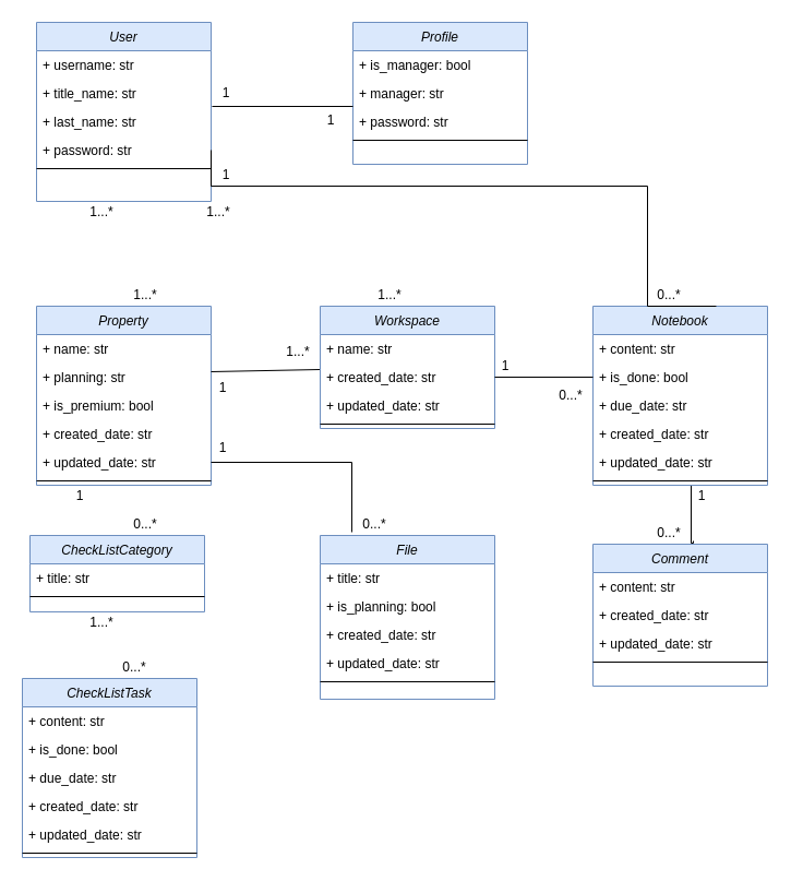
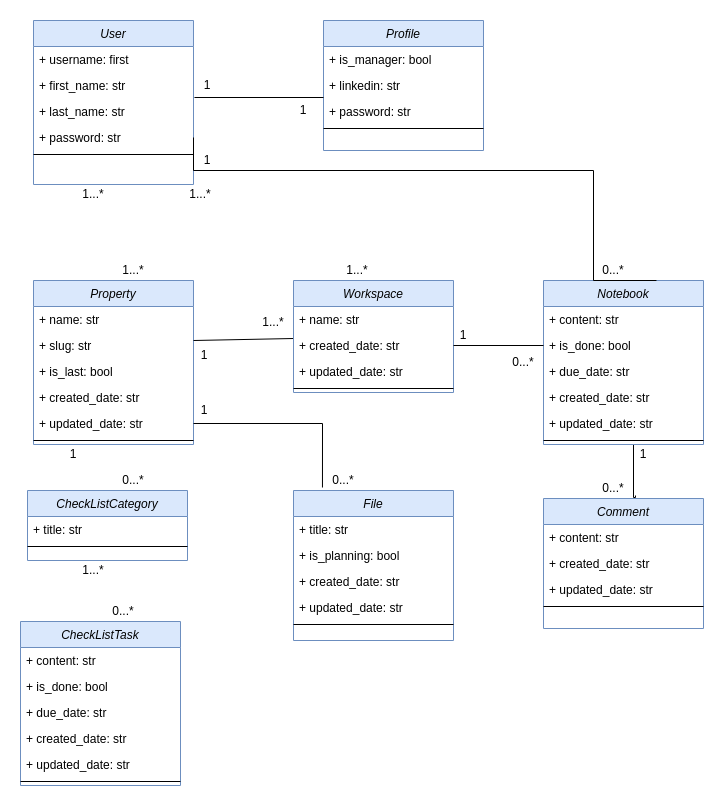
  <mxCell id="0" />
  <mxCell id="1" parent="0" />
  <mxCell id="2" value="User" style="swimlane;fontStyle=2;align=center;verticalAlign=top;childLayout=stackLayout;horizontal=1;startSize=26;horizontalStack=0;resizeParent=1;resizeLast=0;collapsible=1;marginBottom=0;rounded=0;shadow=0;strokeWidth=1;fillColor=#dae8fc;strokeColor=#6c8ebf;" parent="1" vertex="1"><mxGeometry x="33" y="20" width="160" height="164" as="geometry"><mxRectangle x="230" y="140" width="160" height="26" as="alternateBounds" /></mxGeometry></mxCell>
- <mxCell id="3" value="+ username: str" style="text;align=left;verticalAlign=top;spacingLeft=4;spacingRight=4;overflow=hidden;rotatable=0;points=[[0,0.5],[1,0.5]];portConstraint=eastwest;" vertex="1" parent="2"><mxGeometry y="26" width="160" height="26" as="geometry" /></mxCell>
- <mxCell id="4" value="+ title_name: str" style="text;align=left;verticalAlign=top;spacingLeft=4;spacingRight=4;overflow=hidden;rotatable=0;points=[[0,0.5],[1,0.5]];portConstraint=eastwest;" vertex="1" parent="2"><mxGeometry y="52" width="160" height="26" as="geometry" /></mxCell>
+ <mxCell id="3" value="+ username: first" style="text;align=left;verticalAlign=top;spacingLeft=4;spacingRight=4;overflow=hidden;rotatable=0;points=[[0,0.5],[1,0.5]];portConstraint=eastwest;" vertex="1" parent="2"><mxGeometry y="26" width="160" height="26" as="geometry" /></mxCell>
+ <mxCell id="4" value="+ first_name: str" style="text;align=left;verticalAlign=top;spacingLeft=4;spacingRight=4;overflow=hidden;rotatable=0;points=[[0,0.5],[1,0.5]];portConstraint=eastwest;" vertex="1" parent="2"><mxGeometry y="52" width="160" height="26" as="geometry" /></mxCell>
  <mxCell id="5" value="+ last_name: str" style="text;align=left;verticalAlign=top;spacingLeft=4;spacingRight=4;overflow=hidden;rotatable=0;points=[[0,0.5],[1,0.5]];portConstraint=eastwest;" vertex="1" parent="2"><mxGeometry y="78" width="160" height="26" as="geometry" /></mxCell>
  <mxCell id="6" value="+ password: str" style="text;align=left;verticalAlign=top;spacingLeft=4;spacingRight=4;overflow=hidden;rotatable=0;points=[[0,0.5],[1,0.5]];portConstraint=eastwest;" parent="2" vertex="1"><mxGeometry y="104" width="160" height="26" as="geometry" /></mxCell>
  <mxCell id="7" value="" style="line;html=1;strokeWidth=1;align=left;verticalAlign=middle;spacingTop=-1;spacingLeft=3;spacingRight=3;rotatable=0;labelPosition=right;points=[];portConstraint=eastwest;" parent="2" vertex="1"><mxGeometry y="130" width="160" height="8" as="geometry" /></mxCell>
  <mxCell id="8" value="Profile" style="swimlane;fontStyle=2;align=center;verticalAlign=top;childLayout=stackLayout;horizontal=1;startSize=26;horizontalStack=0;resizeParent=1;resizeLast=0;collapsible=1;marginBottom=0;rounded=0;shadow=0;strokeWidth=1;fillColor=#dae8fc;strokeColor=#6c8ebf;" vertex="1" parent="1"><mxGeometry x="323" y="20" width="160" height="130" as="geometry"><mxRectangle x="320" y="80" width="160" height="26" as="alternateBounds" /></mxGeometry></mxCell>
  <mxCell id="9" value="+ is_manager: bool" style="text;align=left;verticalAlign=top;spacingLeft=4;spacingRight=4;overflow=hidden;rotatable=0;points=[[0,0.5],[1,0.5]];portConstraint=eastwest;" vertex="1" parent="8"><mxGeometry y="26" width="160" height="26" as="geometry" /></mxCell>
- <mxCell id="10" value="+ manager: str" style="text;align=left;verticalAlign=top;spacingLeft=4;spacingRight=4;overflow=hidden;rotatable=0;points=[[0,0.5],[1,0.5]];portConstraint=eastwest;" vertex="1" parent="8"><mxGeometry y="52" width="160" height="26" as="geometry" /></mxCell>
+ <mxCell id="10" value="+ linkedin: str" style="text;align=left;verticalAlign=top;spacingLeft=4;spacingRight=4;overflow=hidden;rotatable=0;points=[[0,0.5],[1,0.5]];portConstraint=eastwest;" vertex="1" parent="8"><mxGeometry y="52" width="160" height="26" as="geometry" /></mxCell>
  <mxCell id="11" value="+ password: str" style="text;align=left;verticalAlign=top;spacingLeft=4;spacingRight=4;overflow=hidden;rotatable=0;points=[[0,0.5],[1,0.5]];portConstraint=eastwest;" vertex="1" parent="8"><mxGeometry y="78" width="160" height="26" as="geometry" /></mxCell>
  <mxCell id="12" value="" style="line;html=1;strokeWidth=1;align=left;verticalAlign=middle;spacingTop=-1;spacingLeft=3;spacingRight=3;rotatable=0;labelPosition=right;points=[];portConstraint=eastwest;" vertex="1" parent="8"><mxGeometry y="104" width="160" height="8" as="geometry" /></mxCell>
  <mxCell id="13" value="" style="endArrow=none;html=1;exitX=1.006;exitY=-0.038;exitDx=0;exitDy=0;exitPerimeter=0;entryX=0;entryY=-0.038;entryDx=0;entryDy=0;entryPerimeter=0;" edge="1" parent="1" source="5" target="11"><mxGeometry width="50" height="50" relative="1" as="geometry"><mxPoint x="673" y="420" as="sourcePoint" /><mxPoint x="723" y="370" as="targetPoint" /></mxGeometry></mxCell>
  <mxCell id="14" value="1" style="text;html=1;strokeColor=none;fillColor=none;align=center;verticalAlign=middle;whiteSpace=wrap;rounded=0;" vertex="1" parent="1"><mxGeometry x="283" y="100" width="40" height="20" as="geometry" /></mxCell>
  <mxCell id="15" value="1" style="text;html=1;strokeColor=none;fillColor=none;align=center;verticalAlign=middle;whiteSpace=wrap;rounded=0;" vertex="1" parent="1"><mxGeometry x="187" y="75" width="40" height="20" as="geometry" /></mxCell>
  <mxCell id="16" value="Property" style="swimlane;fontStyle=2;align=center;verticalAlign=top;childLayout=stackLayout;horizontal=1;startSize=26;horizontalStack=0;resizeParent=1;resizeLast=0;collapsible=1;marginBottom=0;rounded=0;shadow=0;strokeWidth=1;fillColor=#dae8fc;strokeColor=#6c8ebf;" vertex="1" parent="1"><mxGeometry x="33" y="280" width="160" height="164" as="geometry"><mxRectangle x="230" y="140" width="160" height="26" as="alternateBounds" /></mxGeometry></mxCell>
  <mxCell id="17" value="+ name: str" style="text;align=left;verticalAlign=top;spacingLeft=4;spacingRight=4;overflow=hidden;rotatable=0;points=[[0,0.5],[1,0.5]];portConstraint=eastwest;" vertex="1" parent="16"><mxGeometry y="26" width="160" height="26" as="geometry" /></mxCell>
- <mxCell id="18" value="+ planning: str" style="text;align=left;verticalAlign=top;spacingLeft=4;spacingRight=4;overflow=hidden;rotatable=0;points=[[0,0.5],[1,0.5]];portConstraint=eastwest;" vertex="1" parent="16"><mxGeometry y="52" width="160" height="26" as="geometry" /></mxCell>
- <mxCell id="19" value="+ is_premium: bool" style="text;align=left;verticalAlign=top;spacingLeft=4;spacingRight=4;overflow=hidden;rotatable=0;points=[[0,0.5],[1,0.5]];portConstraint=eastwest;" vertex="1" parent="16"><mxGeometry y="78" width="160" height="26" as="geometry" /></mxCell>
+ <mxCell id="18" value="+ slug: str" style="text;align=left;verticalAlign=top;spacingLeft=4;spacingRight=4;overflow=hidden;rotatable=0;points=[[0,0.5],[1,0.5]];portConstraint=eastwest;" vertex="1" parent="16"><mxGeometry y="52" width="160" height="26" as="geometry" /></mxCell>
+ <mxCell id="19" value="+ is_last: bool" style="text;align=left;verticalAlign=top;spacingLeft=4;spacingRight=4;overflow=hidden;rotatable=0;points=[[0,0.5],[1,0.5]];portConstraint=eastwest;" vertex="1" parent="16"><mxGeometry y="78" width="160" height="26" as="geometry" /></mxCell>
  <mxCell id="20" value="+ created_date: str" style="text;align=left;verticalAlign=top;spacingLeft=4;spacingRight=4;overflow=hidden;rotatable=0;points=[[0,0.5],[1,0.5]];portConstraint=eastwest;" vertex="1" parent="16"><mxGeometry y="104" width="160" height="26" as="geometry" /></mxCell>
  <mxCell id="21" value="+ updated_date: str" style="text;align=left;verticalAlign=top;spacingLeft=4;spacingRight=4;overflow=hidden;rotatable=0;points=[[0,0.5],[1,0.5]];portConstraint=eastwest;" vertex="1" parent="16"><mxGeometry y="130" width="160" height="26" as="geometry" /></mxCell>
  <mxCell id="22" value="" style="line;html=1;strokeWidth=1;align=left;verticalAlign=middle;spacingTop=-1;spacingLeft=3;spacingRight=3;rotatable=0;labelPosition=right;points=[];portConstraint=eastwest;" vertex="1" parent="16"><mxGeometry y="156" width="160" height="8" as="geometry" /></mxCell>
  <mxCell id="23" value="1...*" style="text;html=1;strokeColor=none;fillColor=none;align=center;verticalAlign=middle;whiteSpace=wrap;rounded=0;" vertex="1" parent="1"><mxGeometry x="113" y="260" width="40" height="20" as="geometry" /></mxCell>
  <mxCell id="24" value="1...*" style="text;html=1;strokeColor=none;fillColor=none;align=center;verticalAlign=middle;whiteSpace=wrap;rounded=0;" vertex="1" parent="1"><mxGeometry x="73" y="184" width="40" height="20" as="geometry" /></mxCell>
  <mxCell id="25" value="" style="endArrow=none;html=1;exitX=1.006;exitY=-0.038;exitDx=0;exitDy=0;exitPerimeter=0;entryX=0;entryY=0.231;entryDx=0;entryDy=0;entryPerimeter=0;" edge="1" parent="1" target="30"><mxGeometry width="50" height="50" relative="1" as="geometry"><mxPoint x="193" y="340.002" as="sourcePoint" /><mxPoint x="323" y="340" as="targetPoint" /></mxGeometry></mxCell>
  <mxCell id="26" value="1...*" style="text;html=1;strokeColor=none;fillColor=none;align=center;verticalAlign=middle;whiteSpace=wrap;rounded=0;" vertex="1" parent="1"><mxGeometry x="253" y="312" width="40" height="20" as="geometry" /></mxCell>
  <mxCell id="27" value="1" style="text;html=1;strokeColor=none;fillColor=none;align=center;verticalAlign=middle;whiteSpace=wrap;rounded=0;" vertex="1" parent="1"><mxGeometry x="184" y="345" width="40" height="20" as="geometry" /></mxCell>
  <mxCell id="28" value="Workspace" style="swimlane;fontStyle=2;align=center;verticalAlign=top;childLayout=stackLayout;horizontal=1;startSize=26;horizontalStack=0;resizeParent=1;resizeLast=0;collapsible=1;marginBottom=0;rounded=0;shadow=0;strokeWidth=1;fillColor=#dae8fc;strokeColor=#6c8ebf;" vertex="1" parent="1"><mxGeometry x="293" y="280" width="160" height="112" as="geometry"><mxRectangle x="230" y="140" width="160" height="26" as="alternateBounds" /></mxGeometry></mxCell>
  <mxCell id="29" value="+ name: str" style="text;align=left;verticalAlign=top;spacingLeft=4;spacingRight=4;overflow=hidden;rotatable=0;points=[[0,0.5],[1,0.5]];portConstraint=eastwest;" vertex="1" parent="28"><mxGeometry y="26" width="160" height="26" as="geometry" /></mxCell>
  <mxCell id="30" value="+ created_date: str" style="text;align=left;verticalAlign=top;spacingLeft=4;spacingRight=4;overflow=hidden;rotatable=0;points=[[0,0.5],[1,0.5]];portConstraint=eastwest;" vertex="1" parent="28"><mxGeometry y="52" width="160" height="26" as="geometry" /></mxCell>
  <mxCell id="31" value="+ updated_date: str" style="text;align=left;verticalAlign=top;spacingLeft=4;spacingRight=4;overflow=hidden;rotatable=0;points=[[0,0.5],[1,0.5]];portConstraint=eastwest;" vertex="1" parent="28"><mxGeometry y="78" width="160" height="26" as="geometry" /></mxCell>
  <mxCell id="32" value="" style="line;html=1;strokeWidth=1;align=left;verticalAlign=middle;spacingTop=-1;spacingLeft=3;spacingRight=3;rotatable=0;labelPosition=right;points=[];portConstraint=eastwest;" vertex="1" parent="28"><mxGeometry y="104" width="160" height="8" as="geometry" /></mxCell>
  <mxCell id="33" style="edgeStyle=orthogonalEdgeStyle;rounded=0;orthogonalLoop=1;jettySize=auto;html=1;exitX=0.5;exitY=1;exitDx=0;exitDy=0;entryX=0.575;entryY=-0.023;entryDx=0;entryDy=0;endArrow=none;endFill=0;entryPerimeter=0;" edge="1" parent="1" target="41"><mxGeometry relative="1" as="geometry"><mxPoint x="633" y="444" as="sourcePoint" /><mxPoint x="633" y="490" as="targetPoint" /><Array as="points"><mxPoint x="633" y="497" /></Array></mxGeometry></mxCell>
  <mxCell id="34" value="Notebook" style="swimlane;fontStyle=2;align=center;verticalAlign=top;childLayout=stackLayout;horizontal=1;startSize=26;horizontalStack=0;resizeParent=1;resizeLast=0;collapsible=1;marginBottom=0;rounded=0;shadow=0;strokeWidth=1;fillColor=#dae8fc;strokeColor=#6c8ebf;" vertex="1" parent="1"><mxGeometry x="543" y="280" width="160" height="164" as="geometry"><mxRectangle x="230" y="140" width="160" height="26" as="alternateBounds" /></mxGeometry></mxCell>
  <mxCell id="35" value="+ content: str" style="text;align=left;verticalAlign=top;spacingLeft=4;spacingRight=4;overflow=hidden;rotatable=0;points=[[0,0.5],[1,0.5]];portConstraint=eastwest;" vertex="1" parent="34"><mxGeometry y="26" width="160" height="26" as="geometry" /></mxCell>
  <mxCell id="36" value="+ is_done: bool" style="text;align=left;verticalAlign=top;spacingLeft=4;spacingRight=4;overflow=hidden;rotatable=0;points=[[0,0.5],[1,0.5]];portConstraint=eastwest;" vertex="1" parent="34"><mxGeometry y="52" width="160" height="26" as="geometry" /></mxCell>
  <mxCell id="37" value="+ due_date: str" style="text;align=left;verticalAlign=top;spacingLeft=4;spacingRight=4;overflow=hidden;rotatable=0;points=[[0,0.5],[1,0.5]];portConstraint=eastwest;" vertex="1" parent="34"><mxGeometry y="78" width="160" height="26" as="geometry" /></mxCell>
  <mxCell id="38" value="+ created_date: str" style="text;align=left;verticalAlign=top;spacingLeft=4;spacingRight=4;overflow=hidden;rotatable=0;points=[[0,0.5],[1,0.5]];portConstraint=eastwest;" vertex="1" parent="34"><mxGeometry y="104" width="160" height="26" as="geometry" /></mxCell>
  <mxCell id="39" value="+ updated_date: str" style="text;align=left;verticalAlign=top;spacingLeft=4;spacingRight=4;overflow=hidden;rotatable=0;points=[[0,0.5],[1,0.5]];portConstraint=eastwest;" vertex="1" parent="34"><mxGeometry y="130" width="160" height="26" as="geometry" /></mxCell>
  <mxCell id="40" value="" style="line;html=1;strokeWidth=1;align=left;verticalAlign=middle;spacingTop=-1;spacingLeft=3;spacingRight=3;rotatable=0;labelPosition=right;points=[];portConstraint=eastwest;" vertex="1" parent="34"><mxGeometry y="156" width="160" height="8" as="geometry" /></mxCell>
  <mxCell id="41" value="Comment" style="swimlane;fontStyle=2;align=center;verticalAlign=top;childLayout=stackLayout;horizontal=1;startSize=26;horizontalStack=0;resizeParent=1;resizeLast=0;collapsible=1;marginBottom=0;rounded=0;shadow=0;strokeWidth=1;fillColor=#dae8fc;strokeColor=#6c8ebf;" vertex="1" parent="1"><mxGeometry x="543" y="498" width="160" height="130" as="geometry"><mxRectangle x="230" y="140" width="160" height="26" as="alternateBounds" /></mxGeometry></mxCell>
  <mxCell id="42" value="+ content: str" style="text;align=left;verticalAlign=top;spacingLeft=4;spacingRight=4;overflow=hidden;rotatable=0;points=[[0,0.5],[1,0.5]];portConstraint=eastwest;" vertex="1" parent="41"><mxGeometry y="26" width="160" height="26" as="geometry" /></mxCell>
  <mxCell id="43" value="+ created_date: str" style="text;align=left;verticalAlign=top;spacingLeft=4;spacingRight=4;overflow=hidden;rotatable=0;points=[[0,0.5],[1,0.5]];portConstraint=eastwest;" vertex="1" parent="41"><mxGeometry y="52" width="160" height="26" as="geometry" /></mxCell>
  <mxCell id="44" value="+ updated_date: str" style="text;align=left;verticalAlign=top;spacingLeft=4;spacingRight=4;overflow=hidden;rotatable=0;points=[[0,0.5],[1,0.5]];portConstraint=eastwest;" vertex="1" parent="41"><mxGeometry y="78" width="160" height="26" as="geometry" /></mxCell>
  <mxCell id="45" value="" style="line;html=1;strokeWidth=1;align=left;verticalAlign=middle;spacingTop=-1;spacingLeft=3;spacingRight=3;rotatable=0;labelPosition=right;points=[];portConstraint=eastwest;" vertex="1" parent="41"><mxGeometry y="104" width="160" height="8" as="geometry" /></mxCell>
  <mxCell id="46" style="edgeStyle=orthogonalEdgeStyle;rounded=0;orthogonalLoop=1;jettySize=auto;html=1;exitX=1;exitY=0.5;exitDx=0;exitDy=0;entryX=0;entryY=0.5;entryDx=0;entryDy=0;endArrow=none;endFill=0;" edge="1" parent="1" source="30" target="36"><mxGeometry relative="1" as="geometry" /></mxCell>
  <mxCell id="47" value="CheckListCategory" style="swimlane;fontStyle=2;align=center;verticalAlign=top;childLayout=stackLayout;horizontal=1;startSize=26;horizontalStack=0;resizeParent=1;resizeLast=0;collapsible=1;marginBottom=0;rounded=0;shadow=0;strokeWidth=1;fillColor=#dae8fc;strokeColor=#6c8ebf;" vertex="1" parent="1"><mxGeometry x="27" y="490" width="160" height="70" as="geometry"><mxRectangle x="230" y="140" width="160" height="26" as="alternateBounds" /></mxGeometry></mxCell>
  <mxCell id="48" value="+ title: str" style="text;align=left;verticalAlign=top;spacingLeft=4;spacingRight=4;overflow=hidden;rotatable=0;points=[[0,0.5],[1,0.5]];portConstraint=eastwest;" vertex="1" parent="47"><mxGeometry y="26" width="160" height="26" as="geometry" /></mxCell>
  <mxCell id="49" value="" style="line;html=1;strokeWidth=1;align=left;verticalAlign=middle;spacingTop=-1;spacingLeft=3;spacingRight=3;rotatable=0;labelPosition=right;points=[];portConstraint=eastwest;" vertex="1" parent="47"><mxGeometry y="52" width="160" height="8" as="geometry" /></mxCell>
  <mxCell id="50" value="File" style="swimlane;fontStyle=2;align=center;verticalAlign=top;childLayout=stackLayout;horizontal=1;startSize=26;horizontalStack=0;resizeParent=1;resizeLast=0;collapsible=1;marginBottom=0;rounded=0;shadow=0;strokeWidth=1;fillColor=#dae8fc;strokeColor=#6c8ebf;" vertex="1" parent="1"><mxGeometry x="293" y="490" width="160" height="150" as="geometry"><mxRectangle x="230" y="140" width="160" height="26" as="alternateBounds" /></mxGeometry></mxCell>
  <mxCell id="51" value="+ title: str" style="text;align=left;verticalAlign=top;spacingLeft=4;spacingRight=4;overflow=hidden;rotatable=0;points=[[0,0.5],[1,0.5]];portConstraint=eastwest;" vertex="1" parent="50"><mxGeometry y="26" width="160" height="26" as="geometry" /></mxCell>
  <mxCell id="52" value="+ is_planning: bool" style="text;align=left;verticalAlign=top;spacingLeft=4;spacingRight=4;overflow=hidden;rotatable=0;points=[[0,0.5],[1,0.5]];portConstraint=eastwest;" vertex="1" parent="50"><mxGeometry y="52" width="160" height="26" as="geometry" /></mxCell>
  <mxCell id="53" value="+ created_date: str" style="text;align=left;verticalAlign=top;spacingLeft=4;spacingRight=4;overflow=hidden;rotatable=0;points=[[0,0.5],[1,0.5]];portConstraint=eastwest;" vertex="1" parent="50"><mxGeometry y="78" width="160" height="26" as="geometry" /></mxCell>
  <mxCell id="54" value="+ updated_date: str" style="text;align=left;verticalAlign=top;spacingLeft=4;spacingRight=4;overflow=hidden;rotatable=0;points=[[0,0.5],[1,0.5]];portConstraint=eastwest;" vertex="1" parent="50"><mxGeometry y="104" width="160" height="26" as="geometry" /></mxCell>
  <mxCell id="55" value="" style="line;html=1;strokeWidth=1;align=left;verticalAlign=middle;spacingTop=-1;spacingLeft=3;spacingRight=3;rotatable=0;labelPosition=right;points=[];portConstraint=eastwest;" vertex="1" parent="50"><mxGeometry y="130" width="160" height="8" as="geometry" /></mxCell>
  <mxCell id="56" value="CheckListTask" style="swimlane;fontStyle=2;align=center;verticalAlign=top;childLayout=stackLayout;horizontal=1;startSize=26;horizontalStack=0;resizeParent=1;resizeLast=0;collapsible=1;marginBottom=0;rounded=0;shadow=0;strokeWidth=1;fillColor=#dae8fc;strokeColor=#6c8ebf;" vertex="1" parent="1"><mxGeometry x="20" y="621" width="160" height="164" as="geometry"><mxRectangle x="230" y="140" width="160" height="26" as="alternateBounds" /></mxGeometry></mxCell>
  <mxCell id="57" value="+ content: str" style="text;align=left;verticalAlign=top;spacingLeft=4;spacingRight=4;overflow=hidden;rotatable=0;points=[[0,0.5],[1,0.5]];portConstraint=eastwest;" vertex="1" parent="56"><mxGeometry y="26" width="160" height="26" as="geometry" /></mxCell>
  <mxCell id="58" value="+ is_done: bool" style="text;align=left;verticalAlign=top;spacingLeft=4;spacingRight=4;overflow=hidden;rotatable=0;points=[[0,0.5],[1,0.5]];portConstraint=eastwest;" vertex="1" parent="56"><mxGeometry y="52" width="160" height="26" as="geometry" /></mxCell>
  <mxCell id="59" value="+ due_date: str" style="text;align=left;verticalAlign=top;spacingLeft=4;spacingRight=4;overflow=hidden;rotatable=0;points=[[0,0.5],[1,0.5]];portConstraint=eastwest;" vertex="1" parent="56"><mxGeometry y="78" width="160" height="26" as="geometry" /></mxCell>
  <mxCell id="60" value="+ created_date: str" style="text;align=left;verticalAlign=top;spacingLeft=4;spacingRight=4;overflow=hidden;rotatable=0;points=[[0,0.5],[1,0.5]];portConstraint=eastwest;" vertex="1" parent="56"><mxGeometry y="104" width="160" height="26" as="geometry" /></mxCell>
  <mxCell id="61" value="+ updated_date: str" style="text;align=left;verticalAlign=top;spacingLeft=4;spacingRight=4;overflow=hidden;rotatable=0;points=[[0,0.5],[1,0.5]];portConstraint=eastwest;" vertex="1" parent="56"><mxGeometry y="130" width="160" height="26" as="geometry" /></mxCell>
  <mxCell id="62" value="" style="line;html=1;strokeWidth=1;align=left;verticalAlign=middle;spacingTop=-1;spacingLeft=3;spacingRight=3;rotatable=0;labelPosition=right;points=[];portConstraint=eastwest;" vertex="1" parent="56"><mxGeometry y="156" width="160" height="8" as="geometry" /></mxCell>
  <mxCell id="63" style="edgeStyle=orthogonalEdgeStyle;rounded=0;orthogonalLoop=1;jettySize=auto;html=1;exitX=1;exitY=0.5;exitDx=0;exitDy=0;entryX=0.181;entryY=-0.02;entryDx=0;entryDy=0;entryPerimeter=0;endArrow=none;endFill=0;" edge="1" parent="1" source="21" target="50"><mxGeometry relative="1" as="geometry" /></mxCell>
  <mxCell id="64" value="0...*" style="text;html=1;strokeColor=none;fillColor=none;align=center;verticalAlign=middle;whiteSpace=wrap;rounded=0;" vertex="1" parent="1"><mxGeometry x="503" y="352" width="40" height="20" as="geometry" /></mxCell>
  <mxCell id="65" value="1" style="text;html=1;strokeColor=none;fillColor=none;align=center;verticalAlign=middle;whiteSpace=wrap;rounded=0;" vertex="1" parent="1"><mxGeometry x="443" y="325" width="40" height="20" as="geometry" /></mxCell>
  <mxCell id="66" value="0...*" style="text;html=1;strokeColor=none;fillColor=none;align=center;verticalAlign=middle;whiteSpace=wrap;rounded=0;" vertex="1" parent="1"><mxGeometry x="593" y="478" width="40" height="20" as="geometry" /></mxCell>
  <mxCell id="67" value="1" style="text;html=1;strokeColor=none;fillColor=none;align=center;verticalAlign=middle;whiteSpace=wrap;rounded=0;" vertex="1" parent="1"><mxGeometry x="623" y="444" width="40" height="20" as="geometry" /></mxCell>
  <mxCell id="68" value="0...*" style="text;html=1;strokeColor=none;fillColor=none;align=center;verticalAlign=middle;whiteSpace=wrap;rounded=0;" vertex="1" parent="1"><mxGeometry x="113" y="470" width="40" height="20" as="geometry" /></mxCell>
  <mxCell id="69" value="1" style="text;html=1;strokeColor=none;fillColor=none;align=center;verticalAlign=middle;whiteSpace=wrap;rounded=0;" vertex="1" parent="1"><mxGeometry x="53" y="444" width="40" height="20" as="geometry" /></mxCell>
  <mxCell id="70" value="1" style="text;html=1;strokeColor=none;fillColor=none;align=center;verticalAlign=middle;whiteSpace=wrap;rounded=0;" vertex="1" parent="1"><mxGeometry x="184" y="400" width="40" height="20" as="geometry" /></mxCell>
  <mxCell id="71" value="0...*" style="text;html=1;strokeColor=none;fillColor=none;align=center;verticalAlign=middle;whiteSpace=wrap;rounded=0;" vertex="1" parent="1"><mxGeometry x="323" y="470" width="40" height="20" as="geometry" /></mxCell>
  <mxCell id="72" value="0...*" style="text;html=1;strokeColor=none;fillColor=none;align=center;verticalAlign=middle;whiteSpace=wrap;rounded=0;" vertex="1" parent="1"><mxGeometry x="103" y="601" width="40" height="20" as="geometry" /></mxCell>
  <mxCell id="73" value="1...*" style="text;html=1;strokeColor=none;fillColor=none;align=center;verticalAlign=middle;whiteSpace=wrap;rounded=0;" vertex="1" parent="1"><mxGeometry x="73" y="560" width="40" height="20" as="geometry" /></mxCell>
  <mxCell id="74" style="edgeStyle=orthogonalEdgeStyle;rounded=0;orthogonalLoop=1;jettySize=auto;html=1;exitX=1;exitY=0.5;exitDx=0;exitDy=0;entryX=0.706;entryY=0;entryDx=0;entryDy=0;entryPerimeter=0;endArrow=none;endFill=0;" edge="1" parent="1" source="6" target="34"><mxGeometry relative="1" as="geometry"><Array as="points"><mxPoint x="193" y="170" /><mxPoint x="593" y="170" /><mxPoint x="593" y="280" /></Array></mxGeometry></mxCell>
  <mxCell id="75" value="1...*" style="text;html=1;strokeColor=none;fillColor=none;align=center;verticalAlign=middle;whiteSpace=wrap;rounded=0;" vertex="1" parent="1"><mxGeometry x="337" y="260" width="40" height="20" as="geometry" /></mxCell>
  <mxCell id="76" value="1...*" style="text;html=1;strokeColor=none;fillColor=none;align=center;verticalAlign=middle;whiteSpace=wrap;rounded=0;" vertex="1" parent="1"><mxGeometry x="180" y="184" width="40" height="20" as="geometry" /></mxCell>
  <mxCell id="77" value="0...*" style="text;html=1;strokeColor=none;fillColor=none;align=center;verticalAlign=middle;whiteSpace=wrap;rounded=0;" vertex="1" parent="1"><mxGeometry x="593" y="260" width="40" height="20" as="geometry" /></mxCell>
  <mxCell id="78" value="1" style="text;html=1;strokeColor=none;fillColor=none;align=center;verticalAlign=middle;whiteSpace=wrap;rounded=0;" vertex="1" parent="1"><mxGeometry x="187" y="150" width="40" height="20" as="geometry" /></mxCell>
